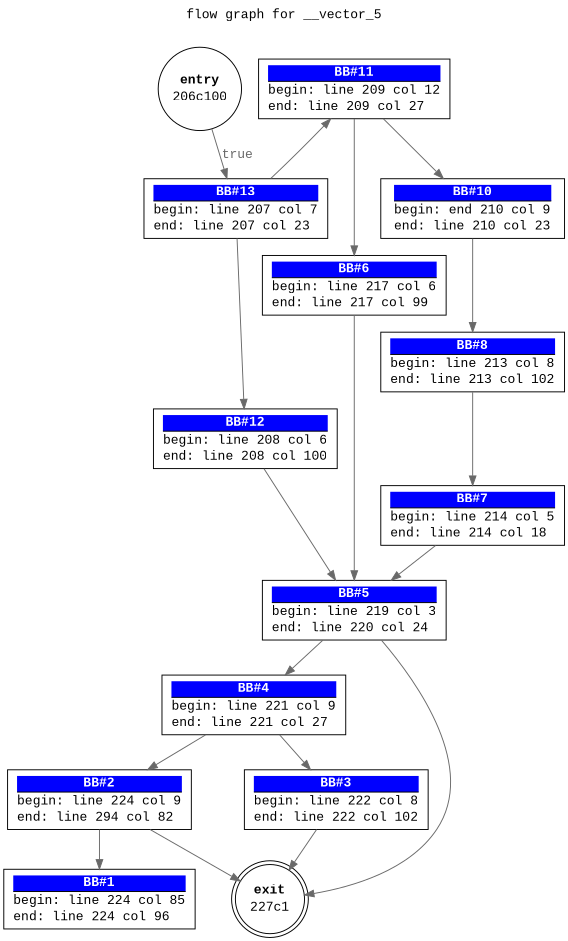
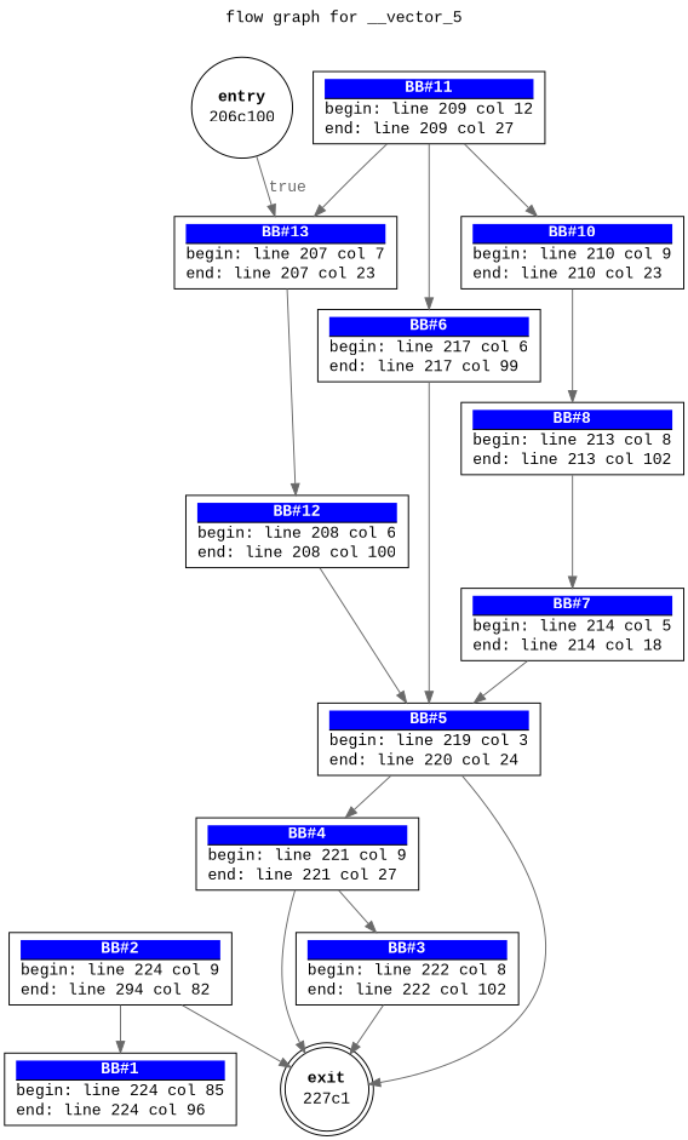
  digraph {
    fontname="Liberation Mono"
    label="flow graph for __vector_5"
    labelloc=t
    node [fontname="Liberation Mono" shape=box]
    edge [color=dimgray fontcolor=dimgray fontname="Liberation Mono"]
    n1 [label=<<TABLE border="0" cellborder="0" cellpadding="0"><TR><TD border="0" bgcolor="#ffffff" sides="b"><FONT color="#000000"><B>exit</B></FONT></TD></TR><TR><TD>227c1</TD></TR></TABLE>> margin=0 shape=doublecircle]
    n2 [label=<<TABLE border="0" cellborder="0" cellpadding="0"><TR><TD border="1" bgcolor="#0000ff" sides="b"><FONT color="#ffffff"><B>BB#1</B></FONT></TD></TR><TR><TD align="left">begin: line 224 col 85</TD></TR><TR><TD align="left">end: line 224 col 96</TD></TR></TABLE>>]
    n3 [label=<<TABLE border="0" cellborder="0" cellpadding="0"><TR><TD border="1" bgcolor="#0000ff" sides="b"><FONT color="#ffffff"><B>BB#2</B></FONT></TD></TR><TR><TD align="left">begin: line 224 col 9</TD></TR><TR><TD align="left">end: line 294 col 82</TD></TR></TABLE>>]
    n4 [label=<<TABLE border="0" cellborder="0" cellpadding="0"><TR><TD border="1" bgcolor="#0000ff" sides="b"><FONT color="#ffffff"><B>BB#3</B></FONT></TD></TR><TR><TD align="left">begin: line 222 col 8</TD></TR><TR><TD align="left">end: line 222 col 102</TD></TR></TABLE>>]
    n5 [label=<<TABLE border="0" cellborder="0" cellpadding="0"><TR><TD border="1" bgcolor="#0000ff" sides="b"><FONT color="#ffffff"><B>BB#4</B></FONT></TD></TR><TR><TD align="left">begin: line 221 col 9</TD></TR><TR><TD align="left">end: line 221 col 27</TD></TR></TABLE>>]
    n6 [label=<<TABLE border="0" cellborder="0" cellpadding="0"><TR><TD border="1" bgcolor="#0000ff" sides="b"><FONT color="#ffffff"><B>BB#5</B></FONT></TD></TR><TR><TD align="left">begin: line 219 col 3</TD></TR><TR><TD align="left">end: line 220 col 24</TD></TR></TABLE>>]
    n7 [label=<<TABLE border="0" cellborder="0" cellpadding="0"><TR><TD border="1" bgcolor="#0000ff" sides="b"><FONT color="#ffffff"><B>BB#6</B></FONT></TD></TR><TR><TD align="left">begin: line 217 col 6</TD></TR><TR><TD align="left">end: line 217 col 99</TD></TR></TABLE>>]
    n8 [label=<<TABLE border="0" cellborder="0" cellpadding="0"><TR><TD border="1" bgcolor="#0000ff" sides="b"><FONT color="#ffffff"><B>BB#7</B></FONT></TD></TR><TR><TD align="left">begin: line 214 col 5</TD></TR><TR><TD align="left">end: line 214 col 18</TD></TR></TABLE>>]
    n9 [label=<<TABLE border="0" cellborder="0" cellpadding="0"><TR><TD border="1" bgcolor="#0000ff" sides="b"><FONT color="#ffffff"><B>BB#8</B></FONT></TD></TR><TR><TD align="left">begin: line 213 col 8</TD></TR><TR><TD align="left">end: line 213 col 102</TD></TR></TABLE>>]
-   n10 [label=<<TABLE border="0" cellborder="0" cellpadding="0"><TR><TD border="1" bgcolor="#0000ff" sides="b"><FONT color="#ffffff"><B>BB#10</B></FONT></TD></TR><TR><TD align="left">begin: end 210 col 9</TD></TR><TR><TD align="left">end: line 210 col 23</TD></TR></TABLE>>]
+   n10 [label=<<TABLE border="0" cellborder="0" cellpadding="0"><TR><TD border="1" bgcolor="#0000ff" sides="b"><FONT color="#ffffff"><B>BB#10</B></FONT></TD></TR><TR><TD align="left">begin: line 210 col 9</TD></TR><TR><TD align="left">end: line 210 col 23</TD></TR></TABLE>>]
    n11 [label=<<TABLE border="0" cellborder="0" cellpadding="0"><TR><TD border="1" bgcolor="#0000ff" sides="b"><FONT color="#ffffff"><B>BB#11</B></FONT></TD></TR><TR><TD align="left">begin: line 209 col 12</TD></TR><TR><TD align="left">end: line 209 col 27</TD></TR></TABLE>>]
    n12 [label=<<TABLE border="0" cellborder="0" cellpadding="0"><TR><TD border="1" bgcolor="#0000ff" sides="b"><FONT color="#ffffff"><B>BB#12</B></FONT></TD></TR><TR><TD align="left">begin: line 208 col 6</TD></TR><TR><TD align="left">end: line 208 col 100</TD></TR></TABLE>>]
    n13 [label=<<TABLE border="0" cellborder="0" cellpadding="0"><TR><TD border="1" bgcolor="#0000ff" sides="b"><FONT color="#ffffff"><B>BB#13</B></FONT></TD></TR><TR><TD align="left">begin: line 207 col 7</TD></TR><TR><TD align="left">end: line 207 col 23</TD></TR></TABLE>>]
    n14 [label=<<TABLE border="0" cellborder="0" cellpadding="0"><TR><TD border="0" bgcolor="#ffffff" sides="b"><FONT color="#000000"><B>entry</B></FONT></TD></TR><TR><TD>206c100</TD></TR></TABLE>> margin=0 shape=circle]
    n3 -> n1
    n3 -> n2
    n4 -> n1
-   n5 -> n3
+   n5 -> n1
    n5 -> n4
    n6 -> n1
    n6 -> n5
    n7 -> n6
    n8 -> n6
    n9 -> n8
    n10 -> n9
    n11 -> n7
    n11 -> n10
    n12 -> n6
-   n13 -> n11
+   n11 -> n13
    n13 -> n12
    n14 -> n13 [label=true]
  }
